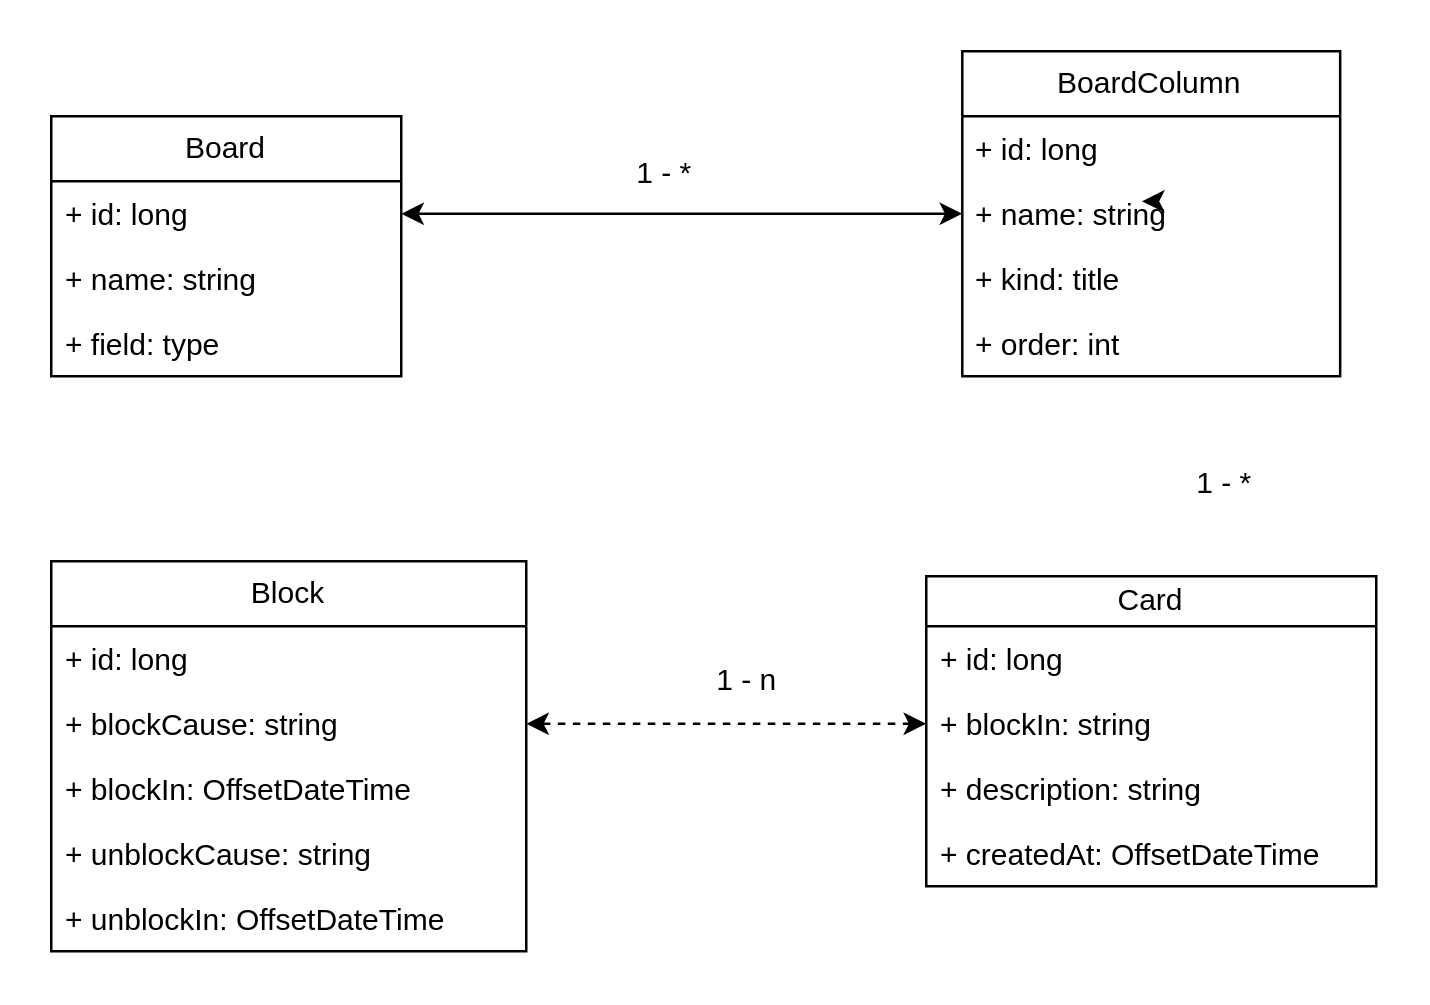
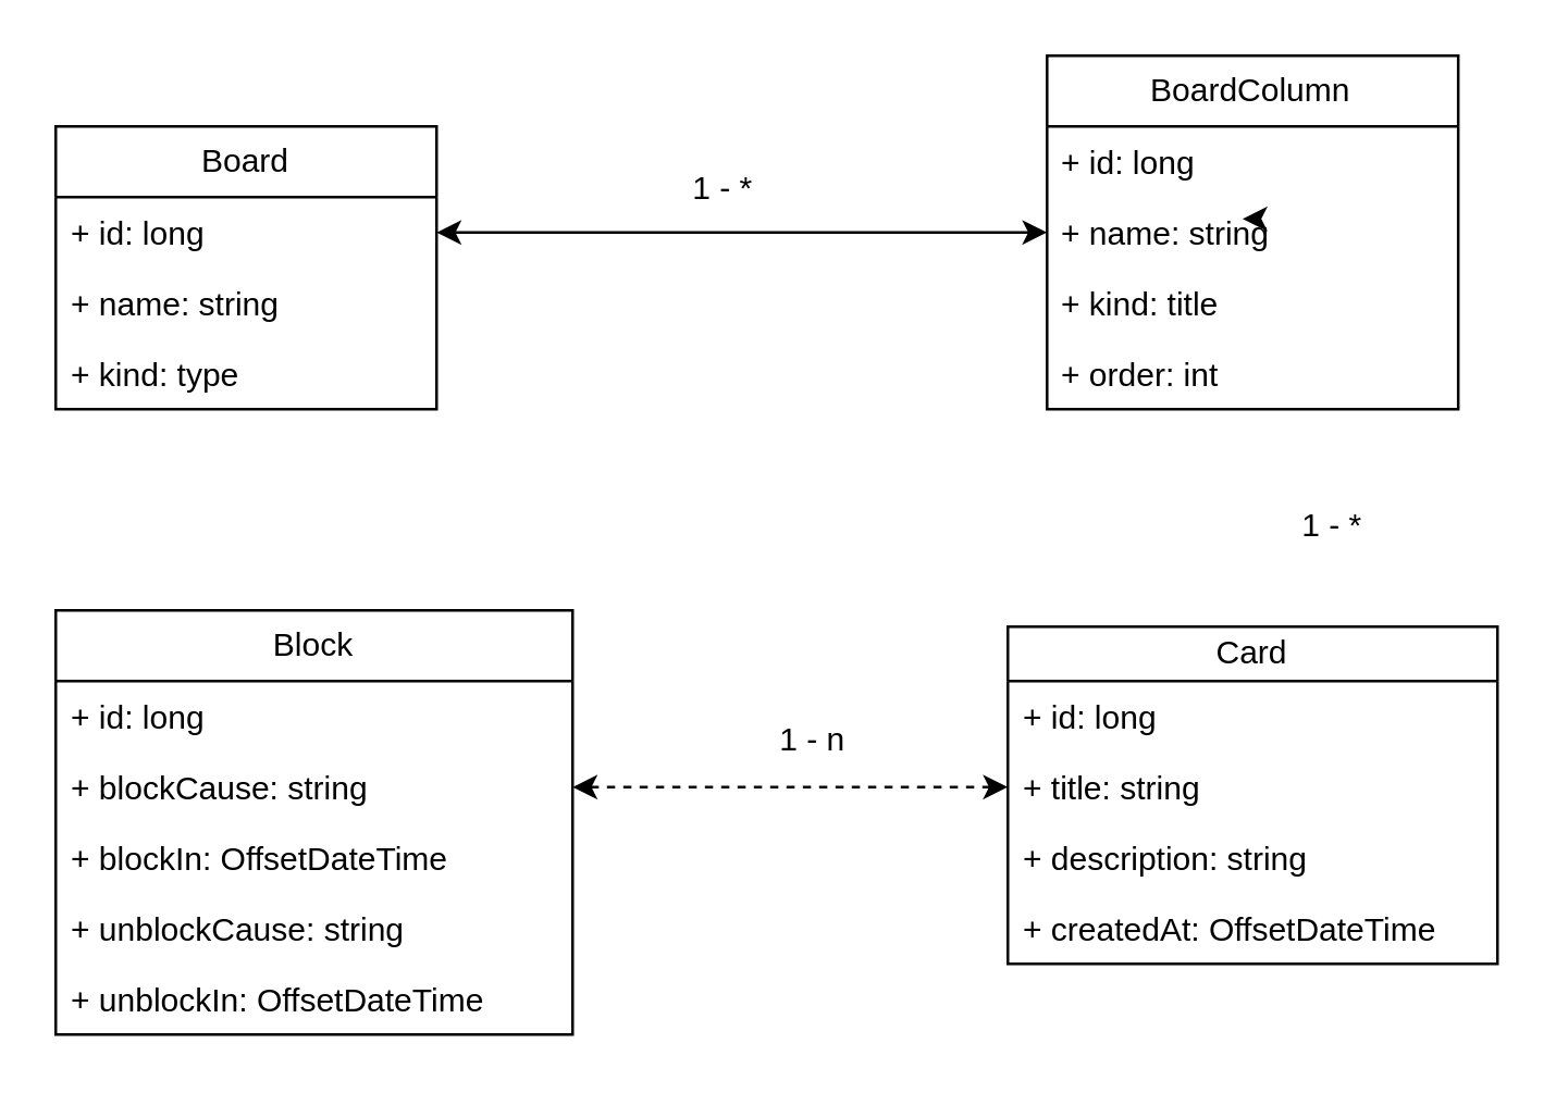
  <mxCell id="0" />
  <mxCell id="1" parent="0" />
  <mxCell id="2" value="Board" style="swimlane;fontStyle=0;childLayout=stackLayout;horizontal=1;startSize=26;fillColor=none;horizontalStack=0;resizeParent=1;resizeParentMax=0;resizeLast=0;collapsible=1;marginBottom=0;whiteSpace=wrap;html=1;" vertex="1" parent="1"><mxGeometry x="20" y="46" width="140" height="104" as="geometry" /></mxCell>
  <mxCell id="3" value="+ id: long" style="text;strokeColor=none;fillColor=none;align=left;verticalAlign=top;spacingLeft=4;spacingRight=4;overflow=hidden;rotatable=0;points=[[0,0.5],[1,0.5]];portConstraint=eastwest;whiteSpace=wrap;html=1;" vertex="1" parent="2"><mxGeometry y="26" width="140" height="26" as="geometry" /></mxCell>
  <mxCell id="4" value="+ name: string" style="text;strokeColor=none;fillColor=none;align=left;verticalAlign=top;spacingLeft=4;spacingRight=4;overflow=hidden;rotatable=0;points=[[0,0.5],[1,0.5]];portConstraint=eastwest;whiteSpace=wrap;html=1;" vertex="1" parent="2"><mxGeometry y="52" width="140" height="26" as="geometry" /></mxCell>
- <mxCell id="5" value="+ field: type" style="text;strokeColor=none;fillColor=none;align=left;verticalAlign=top;spacingLeft=4;spacingRight=4;overflow=hidden;rotatable=0;points=[[0,0.5],[1,0.5]];portConstraint=eastwest;whiteSpace=wrap;html=1;" vertex="1" parent="2"><mxGeometry y="78" width="140" height="26" as="geometry" /></mxCell>
+ <mxCell id="5" value="+ kind: type" style="text;strokeColor=none;fillColor=none;align=left;verticalAlign=top;spacingLeft=4;spacingRight=4;overflow=hidden;rotatable=0;points=[[0,0.5],[1,0.5]];portConstraint=eastwest;whiteSpace=wrap;html=1;" vertex="1" parent="2"><mxGeometry y="78" width="140" height="26" as="geometry" /></mxCell>
  <mxCell id="6" style="edgeStyle=orthogonalEdgeStyle;rounded=0;orthogonalLoop=1;jettySize=auto;html=1;exitX=0.5;exitY=0;exitDx=0;exitDy=0;entryX=0.483;entryY=0;entryDx=0;entryDy=0;entryPerimeter=0;" edge="1" parent="1"><mxGeometry relative="1" as="geometry"><mxPoint x="460" y="80" as="sourcePoint" /><mxPoint x="456.26" y="80" as="targetPoint" /></mxGeometry></mxCell>
  <mxCell id="7" value="Card" style="swimlane;fontStyle=0;childLayout=stackLayout;horizontal=1;startSize=20;fillColor=none;horizontalStack=0;resizeParent=1;resizeParentMax=0;resizeLast=0;collapsible=1;marginBottom=0;whiteSpace=wrap;html=1;" vertex="1" parent="1"><mxGeometry x="370" y="230" width="180" height="124" as="geometry" /></mxCell>
  <mxCell id="8" value="+ id: long" style="text;strokeColor=none;fillColor=none;align=left;verticalAlign=top;spacingLeft=4;spacingRight=4;overflow=hidden;rotatable=0;points=[[0,0.5],[1,0.5]];portConstraint=eastwest;whiteSpace=wrap;html=1;" vertex="1" parent="7"><mxGeometry y="20" width="180" height="26" as="geometry" /></mxCell>
- <mxCell id="9" value="+ blockIn: string" style="text;strokeColor=none;fillColor=none;align=left;verticalAlign=top;spacingLeft=4;spacingRight=4;overflow=hidden;rotatable=0;points=[[0,0.5],[1,0.5]];portConstraint=eastwest;whiteSpace=wrap;html=1;" vertex="1" parent="7"><mxGeometry y="46" width="180" height="26" as="geometry" /></mxCell>
+ <mxCell id="9" value="+ title: string" style="text;strokeColor=none;fillColor=none;align=left;verticalAlign=top;spacingLeft=4;spacingRight=4;overflow=hidden;rotatable=0;points=[[0,0.5],[1,0.5]];portConstraint=eastwest;whiteSpace=wrap;html=1;" vertex="1" parent="7"><mxGeometry y="46" width="180" height="26" as="geometry" /></mxCell>
  <mxCell id="10" value="+ description: string" style="text;strokeColor=none;fillColor=none;align=left;verticalAlign=top;spacingLeft=4;spacingRight=4;overflow=hidden;rotatable=0;points=[[0,0.5],[1,0.5]];portConstraint=eastwest;whiteSpace=wrap;html=1;" vertex="1" parent="7"><mxGeometry y="72" width="180" height="26" as="geometry" /></mxCell>
  <mxCell id="11" value="+ createdAt: OffsetDateTime" style="text;strokeColor=none;fillColor=none;align=left;verticalAlign=top;spacingLeft=4;spacingRight=4;overflow=hidden;rotatable=0;points=[[0,0.5],[1,0.5]];portConstraint=eastwest;whiteSpace=wrap;html=1;" vertex="1" parent="7"><mxGeometry y="98" width="180" height="26" as="geometry" /></mxCell>
  <mxCell id="12" value="Block" style="swimlane;fontStyle=0;childLayout=stackLayout;horizontal=1;startSize=26;fillColor=none;horizontalStack=0;resizeParent=1;resizeParentMax=0;resizeLast=0;collapsible=1;marginBottom=0;whiteSpace=wrap;html=1;" vertex="1" parent="1"><mxGeometry x="20" y="224" width="190" height="156" as="geometry" /></mxCell>
  <mxCell id="13" value="+ id: long" style="text;strokeColor=none;fillColor=none;align=left;verticalAlign=top;spacingLeft=4;spacingRight=4;overflow=hidden;rotatable=0;points=[[0,0.5],[1,0.5]];portConstraint=eastwest;whiteSpace=wrap;html=1;" vertex="1" parent="12"><mxGeometry y="26" width="190" height="26" as="geometry" /></mxCell>
  <mxCell id="14" value="+ blockCause: string" style="text;strokeColor=none;fillColor=none;align=left;verticalAlign=top;spacingLeft=4;spacingRight=4;overflow=hidden;rotatable=0;points=[[0,0.5],[1,0.5]];portConstraint=eastwest;whiteSpace=wrap;html=1;" vertex="1" parent="12"><mxGeometry y="52" width="190" height="26" as="geometry" /></mxCell>
  <mxCell id="15" value="+ blockIn: OffsetDateTime" style="text;strokeColor=none;fillColor=none;align=left;verticalAlign=top;spacingLeft=4;spacingRight=4;overflow=hidden;rotatable=0;points=[[0,0.5],[1,0.5]];portConstraint=eastwest;whiteSpace=wrap;html=1;" vertex="1" parent="12"><mxGeometry y="78" width="190" height="26" as="geometry" /></mxCell>
  <mxCell id="16" value="+ unblockCause: string" style="text;strokeColor=none;fillColor=none;align=left;verticalAlign=top;spacingLeft=4;spacingRight=4;overflow=hidden;rotatable=0;points=[[0,0.5],[1,0.5]];portConstraint=eastwest;whiteSpace=wrap;html=1;" vertex="1" parent="12"><mxGeometry y="104" width="190" height="26" as="geometry" /></mxCell>
  <mxCell id="17" value="+ unblockIn: OffsetDateTime" style="text;strokeColor=none;fillColor=none;align=left;verticalAlign=top;spacingLeft=4;spacingRight=4;overflow=hidden;rotatable=0;points=[[0,0.5],[1,0.5]];portConstraint=eastwest;whiteSpace=wrap;html=1;" vertex="1" parent="12"><mxGeometry y="130" width="190" height="26" as="geometry" /></mxCell>
  <mxCell id="18" value="BoardColumn" style="swimlane;fontStyle=0;childLayout=stackLayout;horizontal=1;startSize=26;fillColor=none;horizontalStack=0;resizeParent=1;resizeParentMax=0;resizeLast=0;collapsible=1;marginBottom=0;whiteSpace=wrap;html=1;" vertex="1" parent="1"><mxGeometry x="384.42" y="20" width="151.15" height="130" as="geometry" /></mxCell>
  <mxCell id="19" value="+ id: long" style="text;strokeColor=none;fillColor=none;align=left;verticalAlign=top;spacingLeft=4;spacingRight=4;overflow=hidden;rotatable=0;points=[[0,0.5],[1,0.5]];portConstraint=eastwest;whiteSpace=wrap;html=1;" vertex="1" parent="18"><mxGeometry y="26" width="151.15" height="26" as="geometry" /></mxCell>
  <mxCell id="20" value="+ name: string" style="text;strokeColor=none;fillColor=none;align=left;verticalAlign=top;spacingLeft=4;spacingRight=4;overflow=hidden;rotatable=0;points=[[0,0.5],[1,0.5]];portConstraint=eastwest;whiteSpace=wrap;html=1;" vertex="1" parent="18"><mxGeometry y="52" width="151.15" height="26" as="geometry" /></mxCell>
  <mxCell id="21" value="+ kind: title" style="text;strokeColor=none;fillColor=none;align=left;verticalAlign=top;spacingLeft=4;spacingRight=4;overflow=hidden;rotatable=0;points=[[0,0.5],[1,0.5]];portConstraint=eastwest;whiteSpace=wrap;html=1;" vertex="1" parent="18"><mxGeometry y="78" width="151.15" height="26" as="geometry" /></mxCell>
  <mxCell id="22" value="+ order: int" style="text;strokeColor=none;fillColor=none;align=left;verticalAlign=top;spacingLeft=4;spacingRight=4;overflow=hidden;rotatable=0;points=[[0,0.5],[1,0.5]];portConstraint=eastwest;whiteSpace=wrap;html=1;" vertex="1" parent="18"><mxGeometry y="104" width="151.15" height="26" as="geometry" /></mxCell>
  <mxCell id="23" value="1 - *" style="text;html=1;align=center;verticalAlign=middle;resizable=0;points=[];autosize=1;strokeColor=none;fillColor=none;" vertex="1" parent="1"><mxGeometry x="240" y="54" width="50" height="30" as="geometry" /></mxCell>
  <mxCell id="24" value="1 - *" style="text;html=1;align=center;verticalAlign=middle;resizable=0;points=[];autosize=1;strokeColor=none;fillColor=none;" vertex="1" parent="1"><mxGeometry x="464" y="178" width="50" height="30" as="geometry" /></mxCell>
  <mxCell id="25" value="1 - n" style="text;html=1;align=center;verticalAlign=middle;resizable=0;points=[];autosize=1;strokeColor=none;fillColor=none;" vertex="1" parent="1"><mxGeometry x="273" y="257" width="50" height="30" as="geometry" /></mxCell>
  <mxCell id="26" style="edgeStyle=orthogonalEdgeStyle;rounded=0;orthogonalLoop=1;jettySize=auto;html=1;exitX=1;exitY=0.5;exitDx=0;exitDy=0;entryX=0;entryY=0.5;entryDx=0;entryDy=0;startArrow=classic;startFill=1;" edge="1" parent="1" source="3" target="20"><mxGeometry relative="1" as="geometry" /></mxCell>
  <mxCell id="27" style="edgeStyle=orthogonalEdgeStyle;rounded=0;orthogonalLoop=1;jettySize=auto;html=1;exitX=0;exitY=0.5;exitDx=0;exitDy=0;entryX=1;entryY=0.5;entryDx=0;entryDy=0;startArrow=classic;startFill=1;dashed=1;" edge="1" parent="1" source="9" target="14"><mxGeometry relative="1" as="geometry" /></mxCell>
